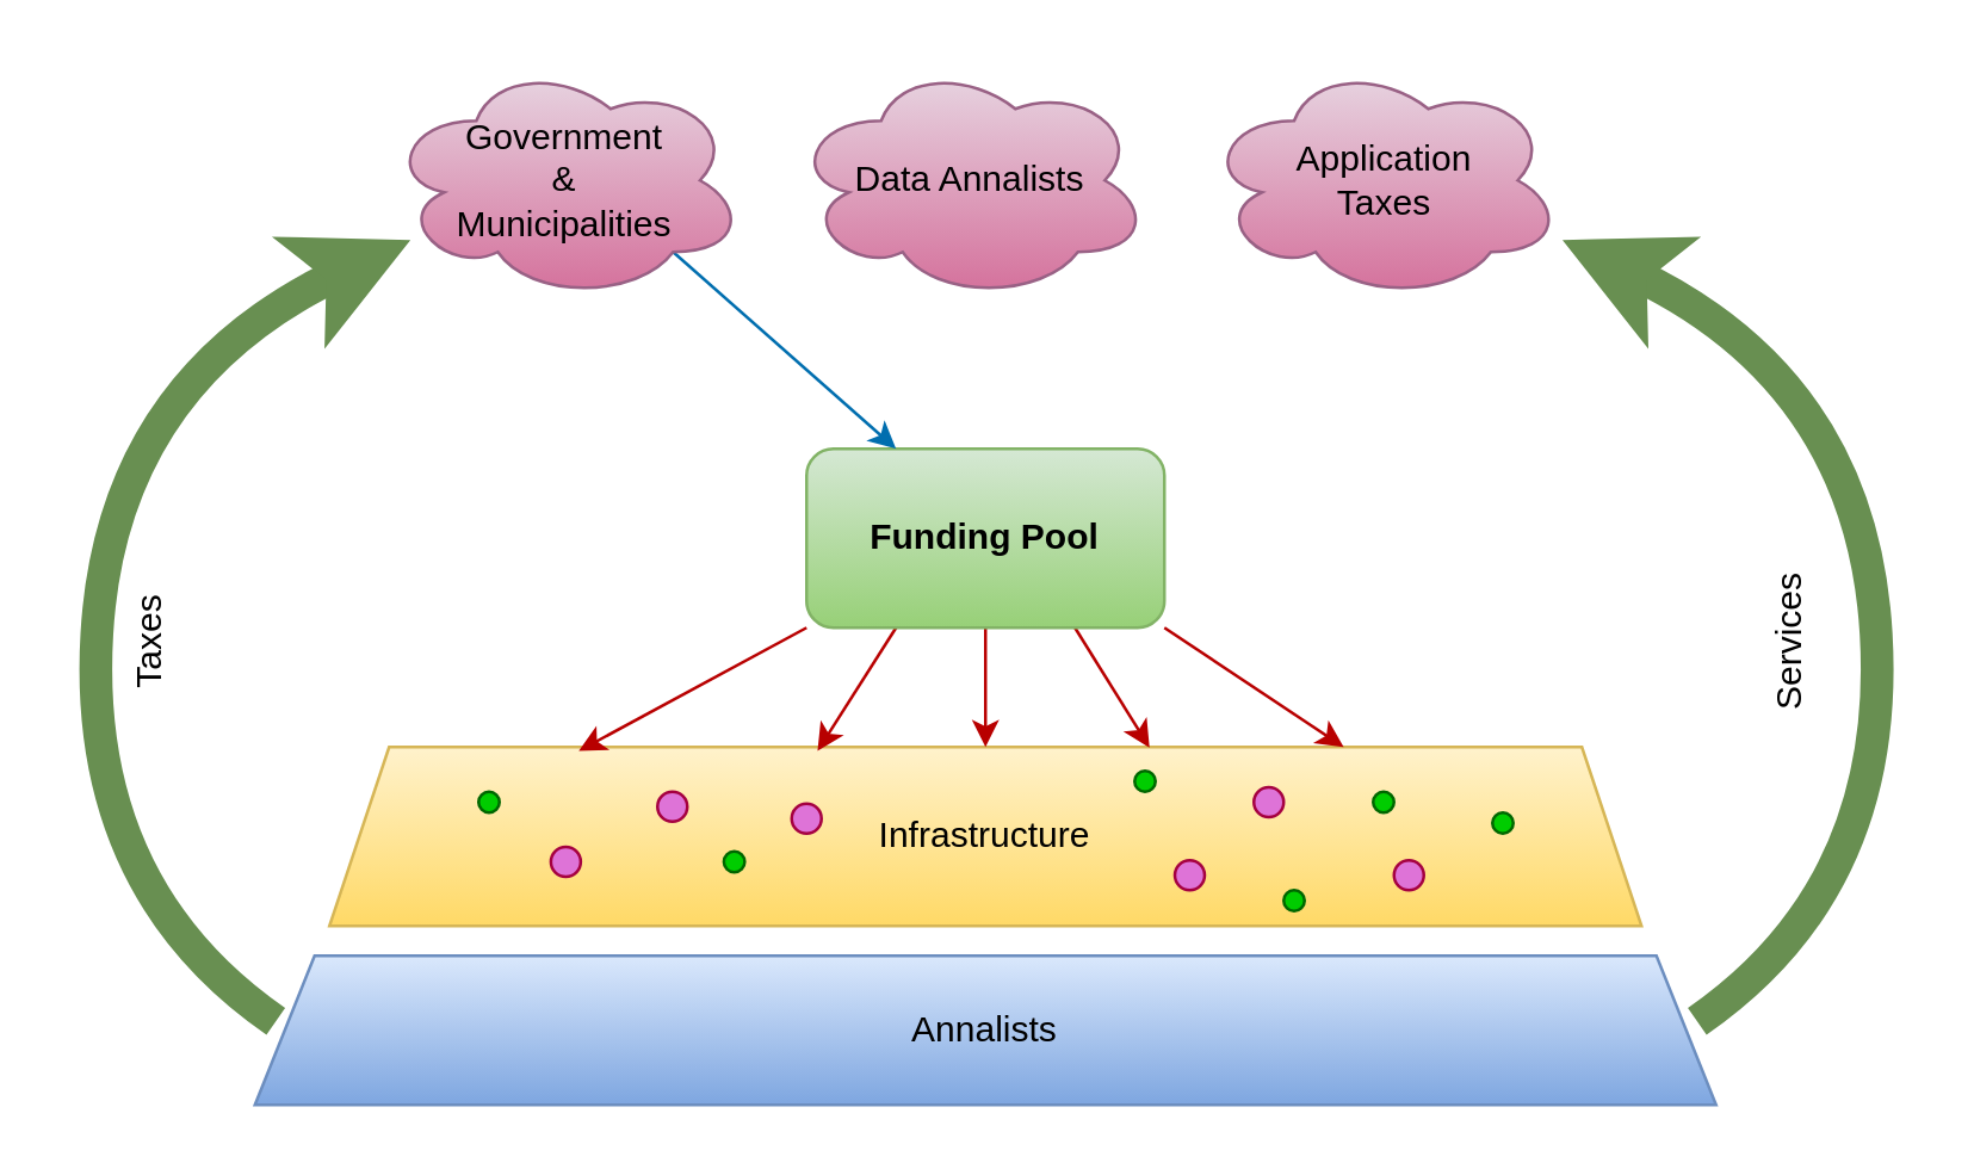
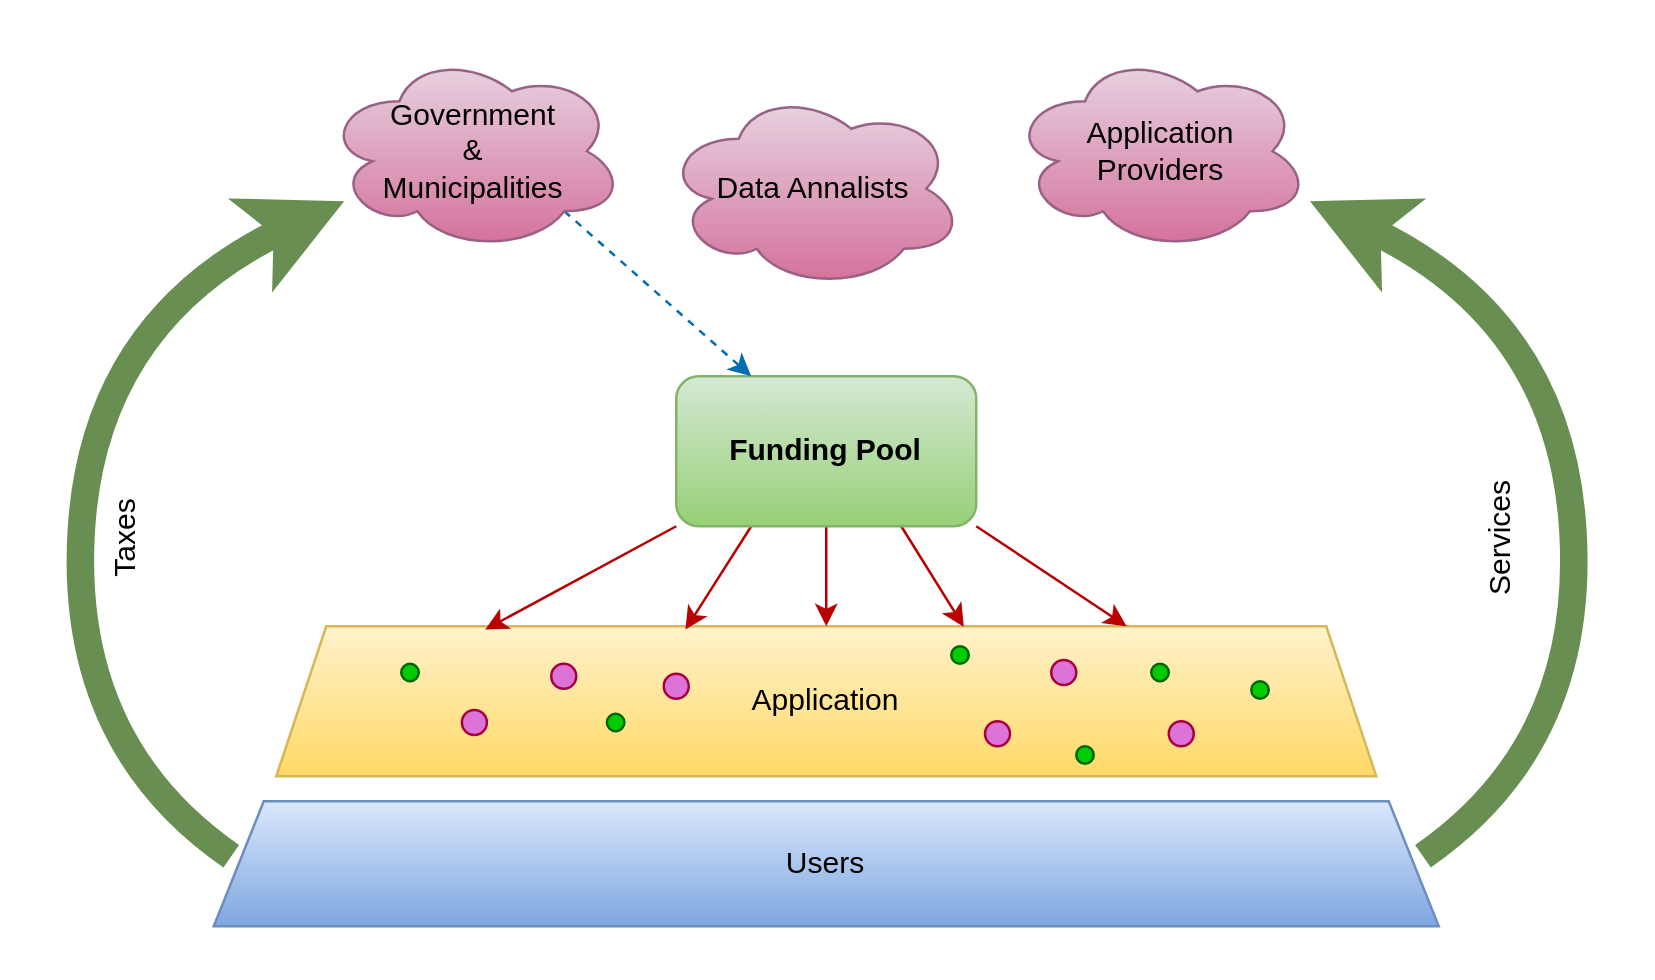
  <mxCell id="0" />
  <mxCell id="1" parent="0" />
- <mxCell id="2" value="Infrastructure" style="shape=trapezoid;perimeter=trapezoidPerimeter;whiteSpace=wrap;html=1;fixedSize=1;fillColor=#fff2cc;gradientColor=#ffd966;strokeColor=#d6b656;" vertex="1" parent="1"><mxGeometry x="110" y="250" width="440" height="60" as="geometry" /></mxCell>
+ <mxCell id="2" value="Application" style="shape=trapezoid;perimeter=trapezoidPerimeter;whiteSpace=wrap;html=1;fixedSize=1;fillColor=#fff2cc;gradientColor=#ffd966;strokeColor=#d6b656;" vertex="1" parent="1"><mxGeometry x="110" y="250" width="440" height="60" as="geometry" /></mxCell>
  <mxCell id="3" value="" style="ellipse;whiteSpace=wrap;html=1;aspect=fixed;labelBackgroundColor=default;strokeColor=#006600;fontFamily=Helvetica;fontSize=12;fontColor=#ffffff;fillColor=#00CC00;" vertex="1" parent="1"><mxGeometry x="242.25" y="285" width="7" height="7" as="geometry" /></mxCell>
  <mxCell id="4" value="" style="ellipse;whiteSpace=wrap;html=1;aspect=fixed;labelBackgroundColor=default;strokeColor=#A50040;fontFamily=Helvetica;fontSize=12;fontColor=#ffffff;fillColor=#DE73D7;" vertex="1" parent="1"><mxGeometry x="220" y="265" width="10" height="10" as="geometry" /></mxCell>
  <mxCell id="5" value="" style="ellipse;whiteSpace=wrap;html=1;aspect=fixed;labelBackgroundColor=default;strokeColor=#A50040;fontFamily=Helvetica;fontSize=12;fontColor=#ffffff;fillColor=#DE73D7;" vertex="1" parent="1"><mxGeometry x="420" y="263.5" width="10" height="10" as="geometry" /></mxCell>
  <mxCell id="6" value="" style="ellipse;whiteSpace=wrap;html=1;aspect=fixed;labelBackgroundColor=default;strokeColor=#A50040;fontFamily=Helvetica;fontSize=12;fontColor=#ffffff;fillColor=#DE73D7;" vertex="1" parent="1"><mxGeometry x="184.25" y="283.5" width="10" height="10" as="geometry" /></mxCell>
  <mxCell id="7" value="" style="ellipse;whiteSpace=wrap;html=1;aspect=fixed;labelBackgroundColor=default;strokeColor=#A50040;fontFamily=Helvetica;fontSize=12;fontColor=#ffffff;fillColor=#DE73D7;" vertex="1" parent="1"><mxGeometry x="467" y="288" width="10" height="10" as="geometry" /></mxCell>
  <mxCell id="8" value="" style="ellipse;whiteSpace=wrap;html=1;aspect=fixed;labelBackgroundColor=default;strokeColor=#A50040;fontFamily=Helvetica;fontSize=12;fontColor=#ffffff;fillColor=#DE73D7;" vertex="1" parent="1"><mxGeometry x="393.5" y="288" width="10" height="10" as="geometry" /></mxCell>
  <mxCell id="9" value="" style="ellipse;whiteSpace=wrap;html=1;aspect=fixed;labelBackgroundColor=default;strokeColor=#A50040;fontFamily=Helvetica;fontSize=12;fontColor=#ffffff;fillColor=#DE73D7;" vertex="1" parent="1"><mxGeometry x="265" y="269" width="10" height="10" as="geometry" /></mxCell>
  <mxCell id="10" value="" style="ellipse;whiteSpace=wrap;html=1;aspect=fixed;labelBackgroundColor=default;strokeColor=#006600;fontFamily=Helvetica;fontSize=12;fontColor=#ffffff;fillColor=#00CC00;" vertex="1" parent="1"><mxGeometry x="500" y="272" width="7" height="7" as="geometry" /></mxCell>
  <mxCell id="11" value="" style="ellipse;whiteSpace=wrap;html=1;aspect=fixed;labelBackgroundColor=default;strokeColor=#006600;fontFamily=Helvetica;fontSize=12;fontColor=#ffffff;fillColor=#00CC00;" vertex="1" parent="1"><mxGeometry x="380" y="258" width="7" height="7" as="geometry" /></mxCell>
  <mxCell id="12" value="" style="ellipse;whiteSpace=wrap;html=1;aspect=fixed;labelBackgroundColor=default;strokeColor=#006600;fontFamily=Helvetica;fontSize=12;fontColor=#ffffff;fillColor=#00CC00;" vertex="1" parent="1"><mxGeometry x="160" y="265" width="7" height="7" as="geometry" /></mxCell>
  <mxCell id="13" value="" style="ellipse;whiteSpace=wrap;html=1;aspect=fixed;labelBackgroundColor=default;strokeColor=#006600;fontFamily=Helvetica;fontSize=12;fontColor=#ffffff;fillColor=#00CC00;" vertex="1" parent="1"><mxGeometry x="430" y="298" width="7" height="7" as="geometry" /></mxCell>
  <mxCell id="14" value="" style="ellipse;whiteSpace=wrap;html=1;aspect=fixed;labelBackgroundColor=default;strokeColor=#006600;fontFamily=Helvetica;fontSize=12;fontColor=#ffffff;fillColor=#00CC00;" vertex="1" parent="1"><mxGeometry x="460" y="265" width="7" height="7" as="geometry" /></mxCell>
- <mxCell id="15" value="Annalists" style="shape=trapezoid;perimeter=trapezoidPerimeter;whiteSpace=wrap;html=1;fixedSize=1;fillColor=#dae8fc;gradientColor=#7ea6e0;strokeColor=#6c8ebf;" vertex="1" parent="1"><mxGeometry x="85" y="320" width="490" height="50" as="geometry" /></mxCell>
+ <mxCell id="15" value="Users" style="shape=trapezoid;perimeter=trapezoidPerimeter;whiteSpace=wrap;html=1;fixedSize=1;fillColor=#dae8fc;gradientColor=#7ea6e0;strokeColor=#6c8ebf;" vertex="1" parent="1"><mxGeometry x="85" y="320" width="490" height="50" as="geometry" /></mxCell>
  <mxCell id="16" style="rounded=0;orthogonalLoop=1;jettySize=auto;html=1;exitX=0;exitY=1;exitDx=0;exitDy=0;entryX=0.19;entryY=0.022;entryDx=0;entryDy=0;entryPerimeter=0;fillColor=#a20025;strokeColor=#B80000;" edge="1" parent="1" source="21" target="2"><mxGeometry relative="1" as="geometry" /></mxCell>
  <mxCell id="17" style="rounded=0;orthogonalLoop=1;jettySize=auto;html=1;exitX=0.25;exitY=1;exitDx=0;exitDy=0;entryX=0.372;entryY=0.022;entryDx=0;entryDy=0;entryPerimeter=0;fillColor=#a20025;strokeColor=#B80000;" edge="1" parent="1" source="21" target="2"><mxGeometry relative="1" as="geometry" /></mxCell>
  <mxCell id="18" style="edgeStyle=orthogonalEdgeStyle;rounded=0;orthogonalLoop=1;jettySize=auto;html=1;exitX=0.5;exitY=1;exitDx=0;exitDy=0;entryX=0.5;entryY=0;entryDx=0;entryDy=0;fillColor=#a20025;strokeColor=#B80000;" edge="1" parent="1" source="21" target="2"><mxGeometry relative="1" as="geometry" /></mxCell>
  <mxCell id="19" style="rounded=0;orthogonalLoop=1;jettySize=auto;html=1;exitX=0.75;exitY=1;exitDx=0;exitDy=0;entryX=0.625;entryY=0.003;entryDx=0;entryDy=0;entryPerimeter=0;fillColor=#a20025;strokeColor=#B80000;" edge="1" parent="1" source="21" target="2"><mxGeometry relative="1" as="geometry" /></mxCell>
  <mxCell id="20" style="edgeStyle=none;rounded=0;orthogonalLoop=1;jettySize=auto;html=1;exitX=1;exitY=1;exitDx=0;exitDy=0;entryX=0.773;entryY=0;entryDx=0;entryDy=0;entryPerimeter=0;fillColor=#a20025;strokeColor=#B80000;" edge="1" parent="1" source="21" target="2"><mxGeometry relative="1" as="geometry" /></mxCell>
  <mxCell id="21" value="Funding Pool" style="whiteSpace=wrap;html=1;fillColor=#d5e8d4;gradientColor=#97d077;strokeColor=#82b366;fontStyle=1;rounded=1;" vertex="1" parent="1"><mxGeometry x="270" y="150" width="120" height="60" as="geometry" /></mxCell>
- <mxCell id="22" style="edgeStyle=none;rounded=0;orthogonalLoop=1;jettySize=auto;html=1;exitX=0.8;exitY=0.8;exitDx=0;exitDy=0;exitPerimeter=0;entryX=0.25;entryY=0;entryDx=0;entryDy=0;fillColor=#1ba1e2;strokeColor=#006EAF;" edge="1" parent="1" source="23" target="21"><mxGeometry relative="1" as="geometry" /></mxCell>
+ <mxCell id="22" style="edgeStyle=none;rounded=0;orthogonalLoop=1;jettySize=auto;html=1;exitX=0.8;exitY=0.8;exitDx=0;exitDy=0;exitPerimeter=0;entryX=0.25;entryY=0;entryDx=0;entryDy=0;fillColor=#1ba1e2;strokeColor=#006EAF;dashed=1;" edge="1" parent="1" source="23" target="21"><mxGeometry relative="1" as="geometry" /></mxCell>
  <mxCell id="23" value="Government&lt;br&gt;&amp;amp;&lt;br&gt;Municipalities" style="ellipse;shape=cloud;whiteSpace=wrap;html=1;fillColor=#e6d0de;gradientColor=#d5739d;strokeColor=#996185;" vertex="1" parent="1"><mxGeometry x="129.25" y="20" width="120" height="80" as="geometry" /></mxCell>
- <mxCell id="24" value="Data Annalists" style="ellipse;shape=cloud;whiteSpace=wrap;html=1;fillColor=#e6d0de;gradientColor=#d5739d;strokeColor=#996185;" vertex="1" parent="1"><mxGeometry x="265" y="20" width="120" height="80" as="geometry" /></mxCell>
- <mxCell id="25" value="Application&lt;br&gt;Taxes" style="ellipse;shape=cloud;whiteSpace=wrap;html=1;fillColor=#e6d0de;gradientColor=#d5739d;strokeColor=#996185;" vertex="1" parent="1"><mxGeometry x="403.5" y="20" width="120" height="80" as="geometry" /></mxCell>
+ <mxCell id="24" value="Data Annalists" style="ellipse;shape=cloud;whiteSpace=wrap;html=1;fillColor=#e6d0de;gradientColor=#d5739d;strokeColor=#996185;" vertex="1" parent="1"><mxGeometry x="265" y="35" width="120" height="80" as="geometry" /></mxCell>
+ <mxCell id="25" value="Application&lt;br&gt;Providers" style="ellipse;shape=cloud;whiteSpace=wrap;html=1;fillColor=#e6d0de;gradientColor=#d5739d;strokeColor=#996185;" vertex="1" parent="1"><mxGeometry x="403.5" y="20" width="120" height="80" as="geometry" /></mxCell>
  <mxCell id="26" value="" style="curved=1;endArrow=classic;html=1;rounded=0;strokeWidth=11;exitX=0;exitY=0.5;exitDx=0;exitDy=0;fillColor=#d5e8d4;gradientColor=#97d077;strokeColor=#688F51;" edge="1" parent="1"><mxGeometry width="50" height="50" relative="1" as="geometry"><mxPoint x="92" y="342" as="sourcePoint" /><mxPoint x="137.168" y="80.007" as="targetPoint" /><Array as="points"><mxPoint x="27" y="297" /><mxPoint x="37" y="127" /></Array></mxGeometry></mxCell>
  <mxCell id="27" value="" style="curved=1;endArrow=classic;html=1;rounded=0;strokeWidth=11;exitX=0;exitY=0.5;exitDx=0;exitDy=0;fillColor=#d5e8d4;strokeColor=#688F51;gradientColor=#97d077;" edge="1" parent="1"><mxGeometry width="50" height="50" relative="1" as="geometry"><mxPoint x="568.668" y="342" as="sourcePoint" /><mxPoint x="523.5" y="80.007" as="targetPoint" /><Array as="points"><mxPoint x="633.668" y="297" /><mxPoint x="623.668" y="127" /></Array></mxGeometry></mxCell>
  <mxCell id="28" value="Taxes" style="text;html=1;strokeColor=none;fillColor=none;align=center;verticalAlign=middle;whiteSpace=wrap;rounded=0;rotation=-90;fontStyle=0" vertex="1" parent="1"><mxGeometry x="20" y="200" width="60" height="30" as="geometry" /></mxCell>
  <mxCell id="29" value="Services" style="text;html=1;strokeColor=none;fillColor=none;align=center;verticalAlign=middle;whiteSpace=wrap;rounded=0;rotation=-90;fontStyle=0" vertex="1" parent="1"><mxGeometry x="560" y="200" width="80" height="30" as="geometry" /></mxCell>
